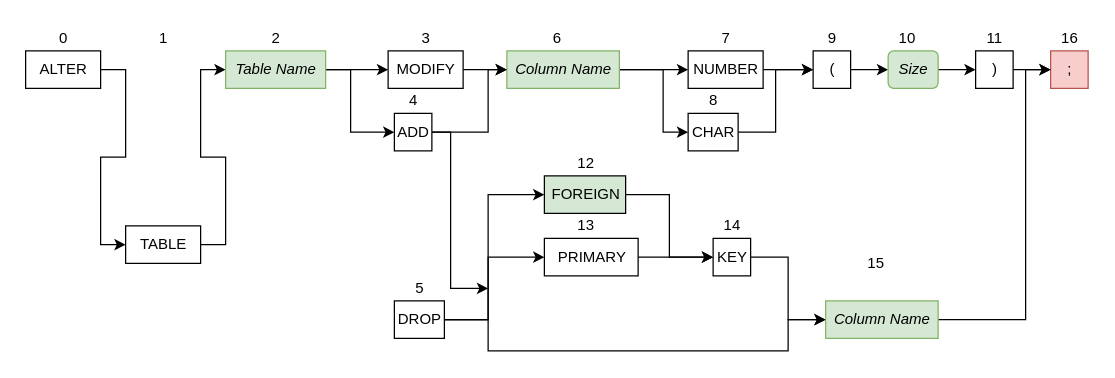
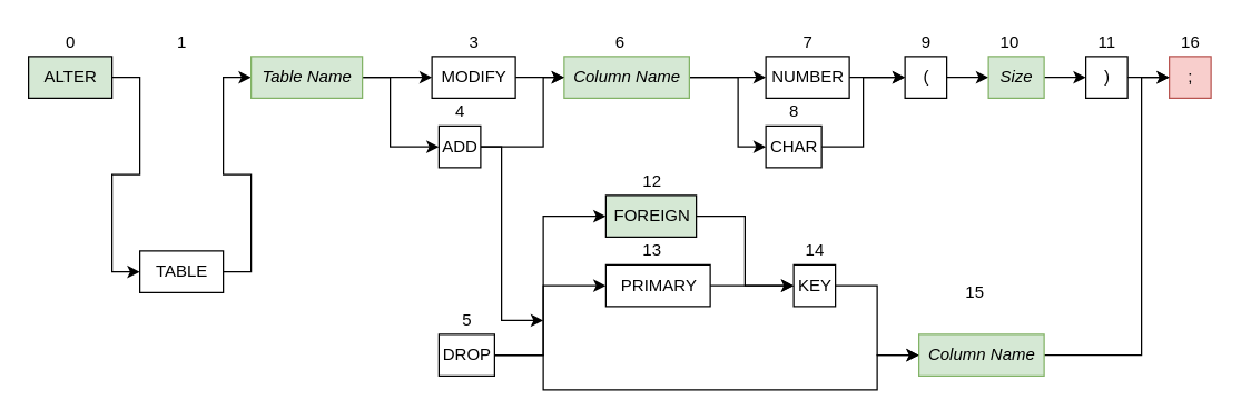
  <mxCell id="0" />
  <mxCell id="1" parent="0" />
  <mxCell id="2" style="edgeStyle=orthogonalEdgeStyle;rounded=0;orthogonalLoop=1;jettySize=auto;html=1;exitX=1;exitY=0.5;exitDx=0;exitDy=0;entryX=0;entryY=0.5;entryDx=0;entryDy=0;entryPerimeter=0;" parent="1" source="3" target="12" edge="1"><mxGeometry relative="1" as="geometry"><mxPoint x="130" y="55" as="targetPoint" /></mxGeometry></mxCell>
- <mxCell id="3" value="ALTER" style="html=1;" parent="1" vertex="1"><mxGeometry y="40" width="60" height="30" as="geometry" x="20" /></mxCell>
+ <mxCell id="3" value="ALTER" style="html=1;fillColor=#d5e8d4;" parent="1" vertex="1"><mxGeometry y="40" width="60" height="30" as="geometry" x="20" /></mxCell>
  <mxCell id="4" value="0" style="text;html=1;align=center;verticalAlign=middle;resizable=0;points=[];autosize=1;" parent="1" vertex="1"><mxGeometry x="40" y="20" width="20" height="20" as="geometry" /></mxCell>
  <mxCell id="5" value=";" style="html=1;fillColor=#f8cecc;strokeColor=#b85450;" parent="1" vertex="1"><mxGeometry x="840" y="40" width="30" height="30" as="geometry" /></mxCell>
  <mxCell id="6" value="16" style="text;html=1;align=center;verticalAlign=middle;resizable=0;points=[];autosize=1;" parent="1" vertex="1"><mxGeometry x="840" y="20" width="30" height="20" as="geometry" /></mxCell>
  <mxCell id="7" style="edgeStyle=orthogonalEdgeStyle;rounded=0;orthogonalLoop=1;jettySize=auto;html=1;exitX=1;exitY=0.5;exitDx=0;exitDy=0;entryX=0;entryY=0.5;entryDx=0;entryDy=0;" parent="1" source="9" target="40" edge="1"><mxGeometry relative="1" as="geometry"><Array as="points"><mxPoint x="530" y="55" /><mxPoint x="530" y="105" /></Array></mxGeometry></mxCell>
  <mxCell id="8" style="edgeStyle=orthogonalEdgeStyle;rounded=0;orthogonalLoop=1;jettySize=auto;html=1;exitX=1;exitY=0.5;exitDx=0;exitDy=0;entryX=0;entryY=0.5;entryDx=0;entryDy=0;" parent="1" source="9" target="37" edge="1"><mxGeometry relative="1" as="geometry" /></mxCell>
  <mxCell id="9" value="&lt;i&gt;Column Name&lt;/i&gt;" style="html=1;fillColor=#d5e8d4;strokeColor=#82b366;" parent="1" vertex="1"><mxGeometry x="405" y="40" width="90" height="30" as="geometry" /></mxCell>
  <mxCell id="10" value="6" style="text;html=1;align=center;verticalAlign=middle;resizable=0;points=[];autosize=1;" parent="1" vertex="1"><mxGeometry x="435" y="20" width="20" height="20" as="geometry" /></mxCell>
  <mxCell id="11" style="edgeStyle=orthogonalEdgeStyle;rounded=0;orthogonalLoop=1;jettySize=auto;html=1;exitX=1;exitY=0.5;exitDx=0;exitDy=0;entryX=0;entryY=0.5;entryDx=0;entryDy=0;" parent="1" source="12" target="15" edge="1"><mxGeometry relative="1" as="geometry" /></mxCell>
  <mxCell id="12" value="TABLE" style="html=1;" parent="1" vertex="1"><mxGeometry x="100" y="180" width="60" height="30" as="geometry" /></mxCell>
  <mxCell id="13" style="edgeStyle=orthogonalEdgeStyle;rounded=0;orthogonalLoop=1;jettySize=auto;html=1;exitX=1;exitY=0.5;exitDx=0;exitDy=0;entryX=0;entryY=0.5;entryDx=0;entryDy=0;" parent="1" source="15" target="19" edge="1"><mxGeometry relative="1" as="geometry"><Array as="points"><mxPoint x="280" y="55" /><mxPoint x="280" y="105" /></Array></mxGeometry></mxCell>
  <mxCell id="14" style="edgeStyle=orthogonalEdgeStyle;rounded=0;orthogonalLoop=1;jettySize=auto;html=1;exitX=1;exitY=0.5;exitDx=0;exitDy=0;entryX=0;entryY=0.5;entryDx=0;entryDy=0;" parent="1" source="15" target="22" edge="1"><mxGeometry relative="1" as="geometry"><Array as="points"><mxPoint x="280" y="55" /><mxPoint x="280" y="55" /></Array></mxGeometry></mxCell>
  <mxCell id="15" value="&lt;i&gt;Table Name&lt;/i&gt;" style="html=1;fillColor=#d5e8d4;strokeColor=#82b366;" parent="1" vertex="1"><mxGeometry x="180" y="40" width="80" height="30" as="geometry" /></mxCell>
- <mxCell id="16" value="2" style="text;html=1;align=center;verticalAlign=middle;resizable=0;points=[];autosize=1;" parent="1" vertex="1"><mxGeometry x="210" y="20" width="20" height="20" as="geometry" /></mxCell>
  <mxCell id="17" style="edgeStyle=orthogonalEdgeStyle;rounded=0;orthogonalLoop=1;jettySize=auto;html=1;exitX=1;exitY=0.5;exitDx=0;exitDy=0;entryX=0;entryY=0.5;entryDx=0;entryDy=0;" parent="1" source="19" target="9" edge="1"><mxGeometry relative="1" as="geometry"><mxPoint x="400" y="60" as="targetPoint" /><Array as="points"><mxPoint x="390" y="105" /><mxPoint x="390" y="55" /></Array></mxGeometry></mxCell>
  <mxCell id="18" style="edgeStyle=orthogonalEdgeStyle;rounded=0;orthogonalLoop=1;jettySize=auto;html=1;exitX=1;exitY=0.5;exitDx=0;exitDy=0;" parent="1" source="19" edge="1"><mxGeometry relative="1" as="geometry"><mxPoint x="390" y="230" as="targetPoint" /><Array as="points"><mxPoint x="360" y="105" /><mxPoint x="360" y="230" /><mxPoint x="390" y="230" /></Array></mxGeometry></mxCell>
  <mxCell id="19" value="ADD" style="html=1;" parent="1" vertex="1"><mxGeometry x="315" y="90" width="30" height="30" as="geometry" /></mxCell>
  <mxCell id="20" value="4" style="text;html=1;align=center;verticalAlign=middle;resizable=0;points=[];autosize=1;" parent="1" vertex="1"><mxGeometry x="320" y="70" width="20" height="20" as="geometry" /></mxCell>
  <mxCell id="21" style="edgeStyle=orthogonalEdgeStyle;rounded=0;orthogonalLoop=1;jettySize=auto;html=1;exitX=1;exitY=0.5;exitDx=0;exitDy=0;" parent="1" source="22" target="9" edge="1"><mxGeometry relative="1" as="geometry" /></mxCell>
  <mxCell id="22" value="MODIFY" style="html=1;" parent="1" vertex="1"><mxGeometry x="310" y="40" width="60" height="30" as="geometry" /></mxCell>
  <mxCell id="23" value="5" style="text;html=1;align=center;verticalAlign=middle;resizable=0;points=[];autosize=1;" parent="1" vertex="1"><mxGeometry x="325" y="220" width="20" height="20" as="geometry" /></mxCell>
  <mxCell id="24" style="edgeStyle=orthogonalEdgeStyle;rounded=0;orthogonalLoop=1;jettySize=auto;html=1;exitX=1;exitY=0.5;exitDx=0;exitDy=0;entryX=0;entryY=0.5;entryDx=0;entryDy=0;" parent="1" source="27" target="32" edge="1"><mxGeometry relative="1" as="geometry"><Array as="points"><mxPoint x="390" y="255" /><mxPoint x="390" y="205" /></Array></mxGeometry></mxCell>
  <mxCell id="25" style="edgeStyle=orthogonalEdgeStyle;rounded=0;orthogonalLoop=1;jettySize=auto;html=1;exitX=1;exitY=0.5;exitDx=0;exitDy=0;entryX=0;entryY=0.5;entryDx=0;entryDy=0;" parent="1" source="27" target="52" edge="1"><mxGeometry relative="1" as="geometry"><Array as="points"><mxPoint x="390" y="255" /><mxPoint x="390" y="280" /><mxPoint x="630" y="280" /><mxPoint x="630" y="255" /></Array></mxGeometry></mxCell>
  <mxCell id="26" style="edgeStyle=orthogonalEdgeStyle;rounded=0;orthogonalLoop=1;jettySize=auto;html=1;exitX=1;exitY=0.5;exitDx=0;exitDy=0;entryX=0;entryY=0.5;entryDx=0;entryDy=0;" parent="1" source="27" target="30" edge="1"><mxGeometry relative="1" as="geometry"><Array as="points"><mxPoint x="390" y="255" /><mxPoint x="390" y="155" /></Array></mxGeometry></mxCell>
  <mxCell id="27" value="DROP" style="html=1;" parent="1" vertex="1"><mxGeometry x="315" y="240" width="40" height="30" as="geometry" /></mxCell>
  <mxCell id="28" value="3" style="text;html=1;align=center;verticalAlign=middle;resizable=0;points=[];autosize=1;" parent="1" vertex="1"><mxGeometry x="330" y="20" width="20" height="20" as="geometry" /></mxCell>
  <mxCell id="29" style="edgeStyle=orthogonalEdgeStyle;rounded=0;orthogonalLoop=1;jettySize=auto;html=1;exitX=1;exitY=0.5;exitDx=0;exitDy=0;entryX=0;entryY=0.5;entryDx=0;entryDy=0;" parent="1" source="30" target="34" edge="1"><mxGeometry relative="1" as="geometry" /></mxCell>
  <mxCell id="30" value="FOREIGN" style="html=1;fillColor=#d5e8d4;" parent="1" vertex="1"><mxGeometry x="435" y="140" width="65" height="30" as="geometry" /></mxCell>
  <mxCell id="31" style="edgeStyle=orthogonalEdgeStyle;rounded=0;orthogonalLoop=1;jettySize=auto;html=1;exitX=1;exitY=0.5;exitDx=0;exitDy=0;entryX=0;entryY=0.5;entryDx=0;entryDy=0;" parent="1" source="32" target="34" edge="1"><mxGeometry relative="1" as="geometry" /></mxCell>
  <mxCell id="32" value="PRIMARY" style="html=1;" parent="1" vertex="1"><mxGeometry x="435" y="190" width="75" height="30" as="geometry" /></mxCell>
  <mxCell id="33" value="13" style="text;html=1;align=center;verticalAlign=middle;resizable=0;points=[];autosize=1;" parent="1" vertex="1"><mxGeometry x="452.5" y="170" width="30" height="20" as="geometry" /></mxCell>
  <mxCell id="34" value="KEY" style="html=1;" parent="1" vertex="1"><mxGeometry x="570" y="190" width="30" height="30" as="geometry" /></mxCell>
  <mxCell id="35" value="14" style="text;html=1;align=center;verticalAlign=middle;resizable=0;points=[];autosize=1;" parent="1" vertex="1"><mxGeometry x="570" y="170" width="30" height="20" as="geometry" /></mxCell>
  <mxCell id="36" style="edgeStyle=orthogonalEdgeStyle;rounded=0;orthogonalLoop=1;jettySize=auto;html=1;exitX=1;exitY=0.5;exitDx=0;exitDy=0;entryX=0;entryY=0.5;entryDx=0;entryDy=0;" parent="1" source="37" target="43" edge="1"><mxGeometry relative="1" as="geometry" /></mxCell>
  <mxCell id="37" value="NUMBER" style="html=1;" parent="1" vertex="1"><mxGeometry x="550" y="40" width="60" height="30" as="geometry" /></mxCell>
  <mxCell id="38" value="7" style="text;html=1;align=center;verticalAlign=middle;resizable=0;points=[];autosize=1;" parent="1" vertex="1"><mxGeometry x="570" y="20" width="20" height="20" as="geometry" /></mxCell>
  <mxCell id="39" style="edgeStyle=orthogonalEdgeStyle;rounded=0;orthogonalLoop=1;jettySize=auto;html=1;exitX=1;exitY=0.5;exitDx=0;exitDy=0;entryX=0;entryY=0.5;entryDx=0;entryDy=0;" parent="1" source="40" target="43" edge="1"><mxGeometry relative="1" as="geometry"><Array as="points"><mxPoint x="620" y="105" /><mxPoint x="620" y="55" /></Array></mxGeometry></mxCell>
  <mxCell id="40" value="CHAR" style="html=1;" parent="1" vertex="1"><mxGeometry x="550" y="90" width="40" height="30" as="geometry" /></mxCell>
  <mxCell id="41" value="8" style="text;html=1;align=center;verticalAlign=middle;resizable=0;points=[];autosize=1;" parent="1" vertex="1"><mxGeometry x="560" y="70" width="20" height="20" as="geometry" /></mxCell>
  <mxCell id="42" style="edgeStyle=orthogonalEdgeStyle;rounded=0;orthogonalLoop=1;jettySize=auto;html=1;exitX=1;exitY=0.5;exitDx=0;exitDy=0;entryX=0;entryY=0.5;entryDx=0;entryDy=0;" parent="1" source="43" target="49" edge="1"><mxGeometry relative="1" as="geometry" /></mxCell>
  <mxCell id="43" value="(" style="html=1;" parent="1" vertex="1"><mxGeometry x="650" y="40" width="30" height="30" as="geometry" /></mxCell>
  <mxCell id="44" value="9" style="text;html=1;align=center;verticalAlign=middle;resizable=0;points=[];autosize=1;" parent="1" vertex="1"><mxGeometry x="655" y="20" width="20" height="20" as="geometry" /></mxCell>
  <mxCell id="45" style="edgeStyle=orthogonalEdgeStyle;rounded=0;orthogonalLoop=1;jettySize=auto;html=1;exitX=1;exitY=0.5;exitDx=0;exitDy=0;entryX=0;entryY=0.5;entryDx=0;entryDy=0;" parent="1" source="46" target="5" edge="1"><mxGeometry relative="1" as="geometry" /></mxCell>
  <mxCell id="46" value=")" style="html=1;" parent="1" vertex="1"><mxGeometry x="780" y="40" width="30" height="30" as="geometry" /></mxCell>
  <mxCell id="47" value="11" style="text;html=1;align=center;verticalAlign=middle;resizable=0;points=[];autosize=1;" parent="1" vertex="1"><mxGeometry x="780" y="20" width="30" height="20" as="geometry" /></mxCell>
  <mxCell id="48" style="edgeStyle=orthogonalEdgeStyle;rounded=0;orthogonalLoop=1;jettySize=auto;html=1;exitX=1;exitY=0.5;exitDx=0;exitDy=0;entryX=0;entryY=0.5;entryDx=0;entryDy=0;" parent="1" source="49" target="46" edge="1"><mxGeometry relative="1" as="geometry" /></mxCell>
- <mxCell id="49" value="&lt;i&gt;Size&lt;/i&gt;" style="html=1;fillColor=#d5e8d4;strokeColor=#82b366;rounded=1;" parent="1" vertex="1"><mxGeometry x="710" y="40" width="40" height="30" as="geometry" /></mxCell>
+ <mxCell id="49" value="&lt;i&gt;Size&lt;/i&gt;" style="html=1;fillColor=#d5e8d4;strokeColor=#82b366;" parent="1" vertex="1"><mxGeometry x="710" y="40" width="40" height="30" as="geometry" /></mxCell>
  <mxCell id="50" value="10" style="text;html=1;align=center;verticalAlign=middle;resizable=0;points=[];autosize=1;" parent="1" vertex="1"><mxGeometry x="710" y="20" width="30" height="20" as="geometry" /></mxCell>
  <mxCell id="51" style="edgeStyle=orthogonalEdgeStyle;rounded=0;orthogonalLoop=1;jettySize=auto;html=1;exitX=1;exitY=0.5;exitDx=0;exitDy=0;entryX=0;entryY=0.5;entryDx=0;entryDy=0;" parent="1" source="52" target="5" edge="1"><mxGeometry relative="1" as="geometry"><Array as="points"><mxPoint x="820" y="255" /><mxPoint x="820" y="55" /></Array></mxGeometry></mxCell>
  <mxCell id="52" value="&lt;i&gt;Column Name&lt;/i&gt;" style="html=1;fillColor=#d5e8d4;strokeColor=#82b366;" parent="1" vertex="1"><mxGeometry x="660" y="240" width="90" height="30" as="geometry" /></mxCell>
  <mxCell id="53" value="12" style="text;html=1;align=center;verticalAlign=middle;resizable=0;points=[];autosize=1;" parent="1" vertex="1"><mxGeometry x="452.5" y="120" width="30" height="20" as="geometry" /></mxCell>
  <mxCell id="54" style="edgeStyle=orthogonalEdgeStyle;rounded=0;orthogonalLoop=1;jettySize=auto;html=1;exitX=1;exitY=0.5;exitDx=0;exitDy=0;entryX=0;entryY=0.5;entryDx=0;entryDy=0;" parent="1" source="34" target="52" edge="1"><mxGeometry relative="1" as="geometry"><mxPoint x="615" y="355" as="sourcePoint" /></mxGeometry></mxCell>
  <mxCell id="55" value="1" style="text;html=1;align=center;verticalAlign=middle;resizable=0;points=[];autosize=1;" parent="1" vertex="1"><mxGeometry x="120" y="20" width="20" height="20" as="geometry" /></mxCell>
  <mxCell id="56" value="15" style="text;html=1;align=center;verticalAlign=middle;resizable=0;points=[];autosize=1;" parent="1" vertex="1"><mxGeometry x="685" y="200" width="30" height="20" as="geometry" /></mxCell>
